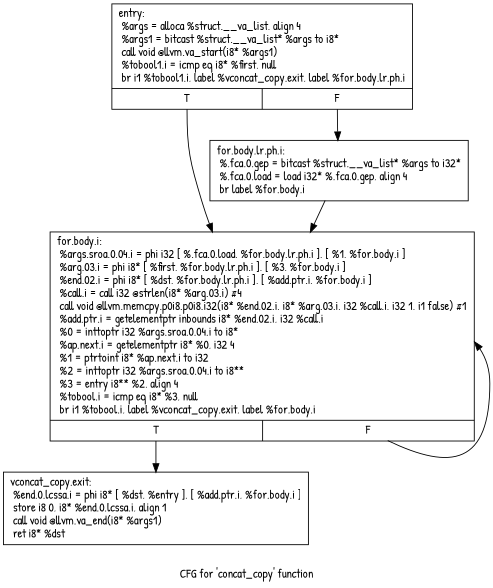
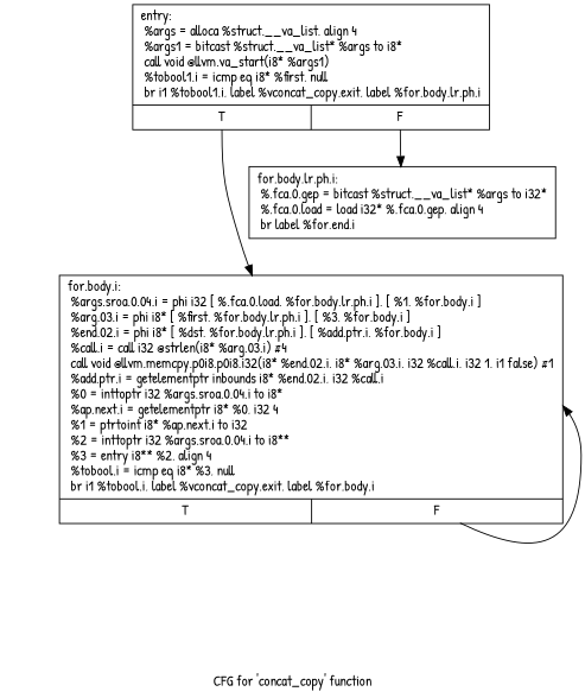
  digraph {
    fontname="Patrick Hand"
    label="CFG for 'concat_copy' function"
    node [fontname="Patrick Hand" shape=record]
    edge [fontname="Patrick Hand" tailport=s0]
    n1 [label="{entry:\l  %args = alloca %struct.__va_list, align 4\l  %args1 = bitcast %struct.__va_list* %args to i8*\l  call void @llvm.va_start(i8* %args1)\l  %tobool1.i = icmp eq i8* %first, null\l  br i1 %tobool1.i, label %vconcat_copy.exit, label %for.body.lr.ph.i\l|{<s0>T|<s1>F}}"]
-   n2 [label="{for.body.lr.ph.i:                                 \l  %.fca.0.gep = bitcast %struct.__va_list* %args to i32*\l  %.fca.0.load = load i32* %.fca.0.gep, align 4\l  br label %for.body.i\l}"]
+   n2 [label="{for.body.lr.ph.i:                                 \l  %.fca.0.gep = bitcast %struct.__va_list* %args to i32*\l  %.fca.0.load = load i32* %.fca.0.gep, align 4\l  br label %for.end.i\l}"]
    n3 [label="{for.body.i:                                       \l  %args.sroa.0.04.i = phi i32 [ %.fca.0.load, %for.body.lr.ph.i ], [ %1, %for.body.i ]\l  %arg.03.i = phi i8* [ %first, %for.body.lr.ph.i ], [ %3, %for.body.i ]\l  %end.02.i = phi i8* [ %dst, %for.body.lr.ph.i ], [ %add.ptr.i, %for.body.i ]\l  %call.i = call i32 @strlen(i8* %arg.03.i) #4\l  call void @llvm.memcpy.p0i8.p0i8.i32(i8* %end.02.i, i8* %arg.03.i, i32 %call.i, i32 1, i1 false) #1\l  %add.ptr.i = getelementptr inbounds i8* %end.02.i, i32 %call.i\l  %0 = inttoptr i32 %args.sroa.0.04.i to i8*\l  %ap.next.i = getelementptr i8* %0, i32 4\l  %1 = ptrtoint i8* %ap.next.i to i32\l  %2 = inttoptr i32 %args.sroa.0.04.i to i8**\l  %3 = entry i8** %2, align 4\l  %tobool.i = icmp eq i8* %3, null\l  br i1 %tobool.i, label %vconcat_copy.exit, label %for.body.i\l|{<s0>T|<s1>F}}"]
-   n4 [label="{vconcat_copy.exit:                                \l  %end.0.lcssa.i = phi i8* [ %dst, %entry ], [ %add.ptr.i, %for.body.i ]\l  store i8 0, i8* %end.0.lcssa.i, align 1\l  call void @llvm.va_end(i8* %args1)\l  ret i8* %dst\l}"]
    n1 -> n2 [tailport=s1]
    n1 -> n3
-   n2 -> n3
    n3 -> n3 [tailport=s1]
-   n3 -> n4
  }
